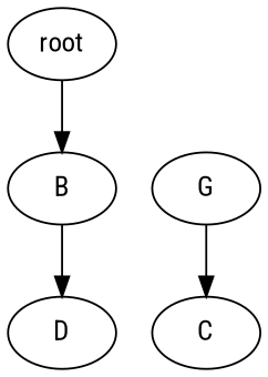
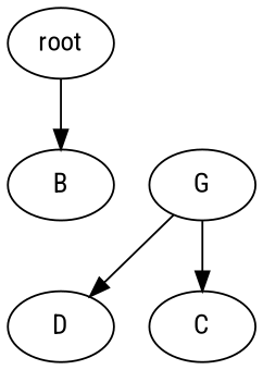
  strict digraph {
    fontname="Roboto Condensed"
    node [fontname="Roboto Condensed"]
    edge [fontname="Roboto Condensed"]
    n1 [label=root]
    n2 [label=B]
    n3 [label=G]
    n4 [label=D]
    n5 [label=C]
    n1 -> n2
-   n2 -> n4
+   n3 -> n4
    n3 -> n5
  }
